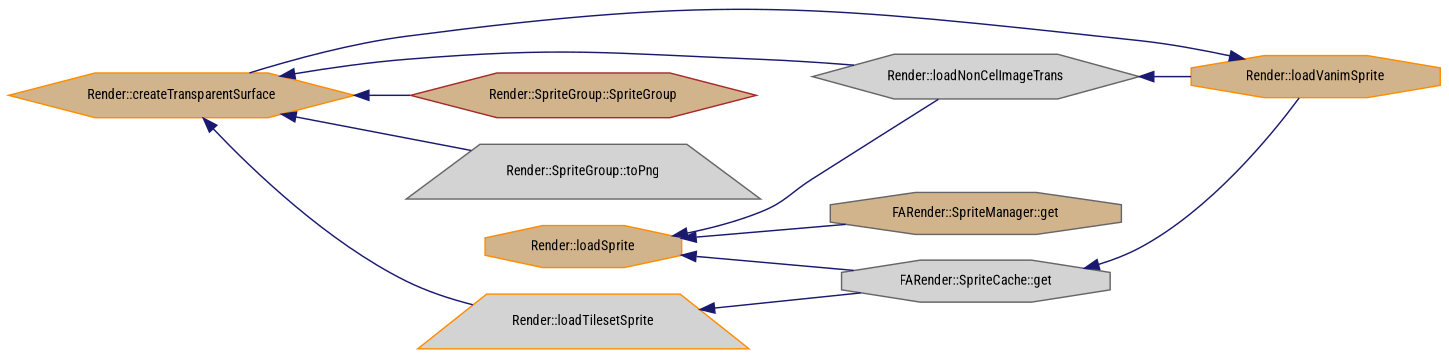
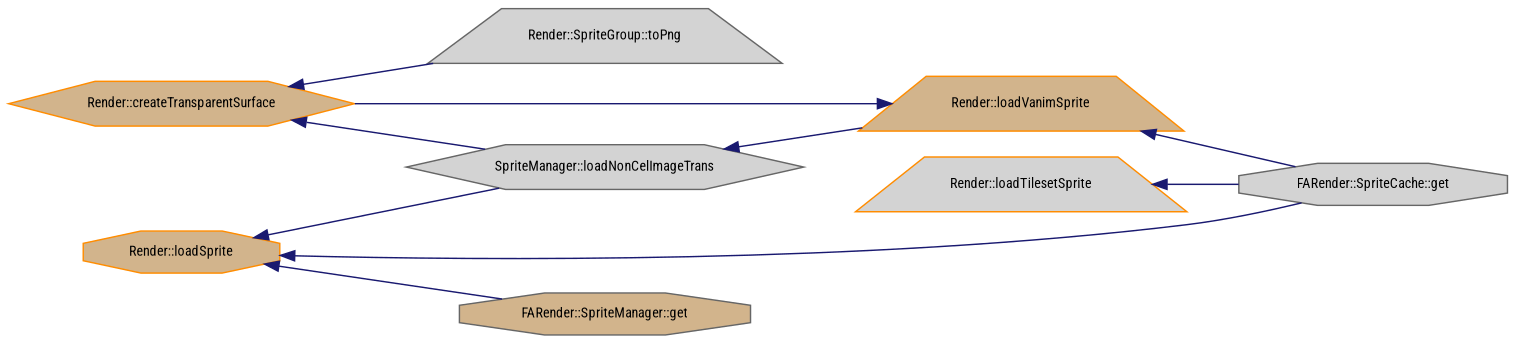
  digraph {
    fontname="Roboto Condensed"
    rankdir=LR
    node [color=darkorange fillcolor=tan fontname="Roboto Condensed" fontsize=10 shape=octagon style=filled]
    edge [color=midnightblue dir=back fontname="Roboto Condensed" fontsize=10 labelfontname=Helvetica labelfontsize=10 style=solid]
    n1 [fontcolor=black height=0.2 label="Render::createTransparentSurface" shape=hexagon width=0.4]
-   n2 [color=gray40 fillcolor=lightgrey height=0.2 label="Render::loadNonCelImageTrans" shape=hexagon width=0.4]
-   n3 [color=brown height=0.2 label="Render::SpriteGroup::SpriteGroup" shape=hexagon width=0.4]
+   n2 [color=gray40 fillcolor=lightgrey height=0.2 label="SpriteManager::loadNonCelImageTrans" shape=hexagon width=0.4]
    n4 [color=gray40 fillcolor=lightgrey height=0.2 label="Render::SpriteGroup::toPng" shape=trapezium width=0.4]
    n5 [fillcolor=lightgrey height=0.2 label="Render::loadTilesetSprite" shape=trapezium width=0.4]
-   n6 [height=0.2 label="Render::loadVanimSprite" width=0.4]
+   n6 [height=0.2 label="Render::loadVanimSprite" shape=trapezium width=0.4]
    n7 [color=gray40 fillcolor=lightgrey height=0.2 label="FARender::SpriteCache::get" width=0.4]
    n8 [height=0.2 label="Render::loadSprite" width=0.4]
    n9 [color=gray40 height=0.2 label="FARender::SpriteManager::get" width=0.4]
    n1 -> n2
-   n1 -> n3
    n1 -> n4
-   n1 -> n5
    n2 -> n6
    n5 -> n7
    n6 -> n1
-   n7 -> n6
+   n6 -> n7
    n8 -> n2
    n8 -> n7
    n8 -> n9
  }
